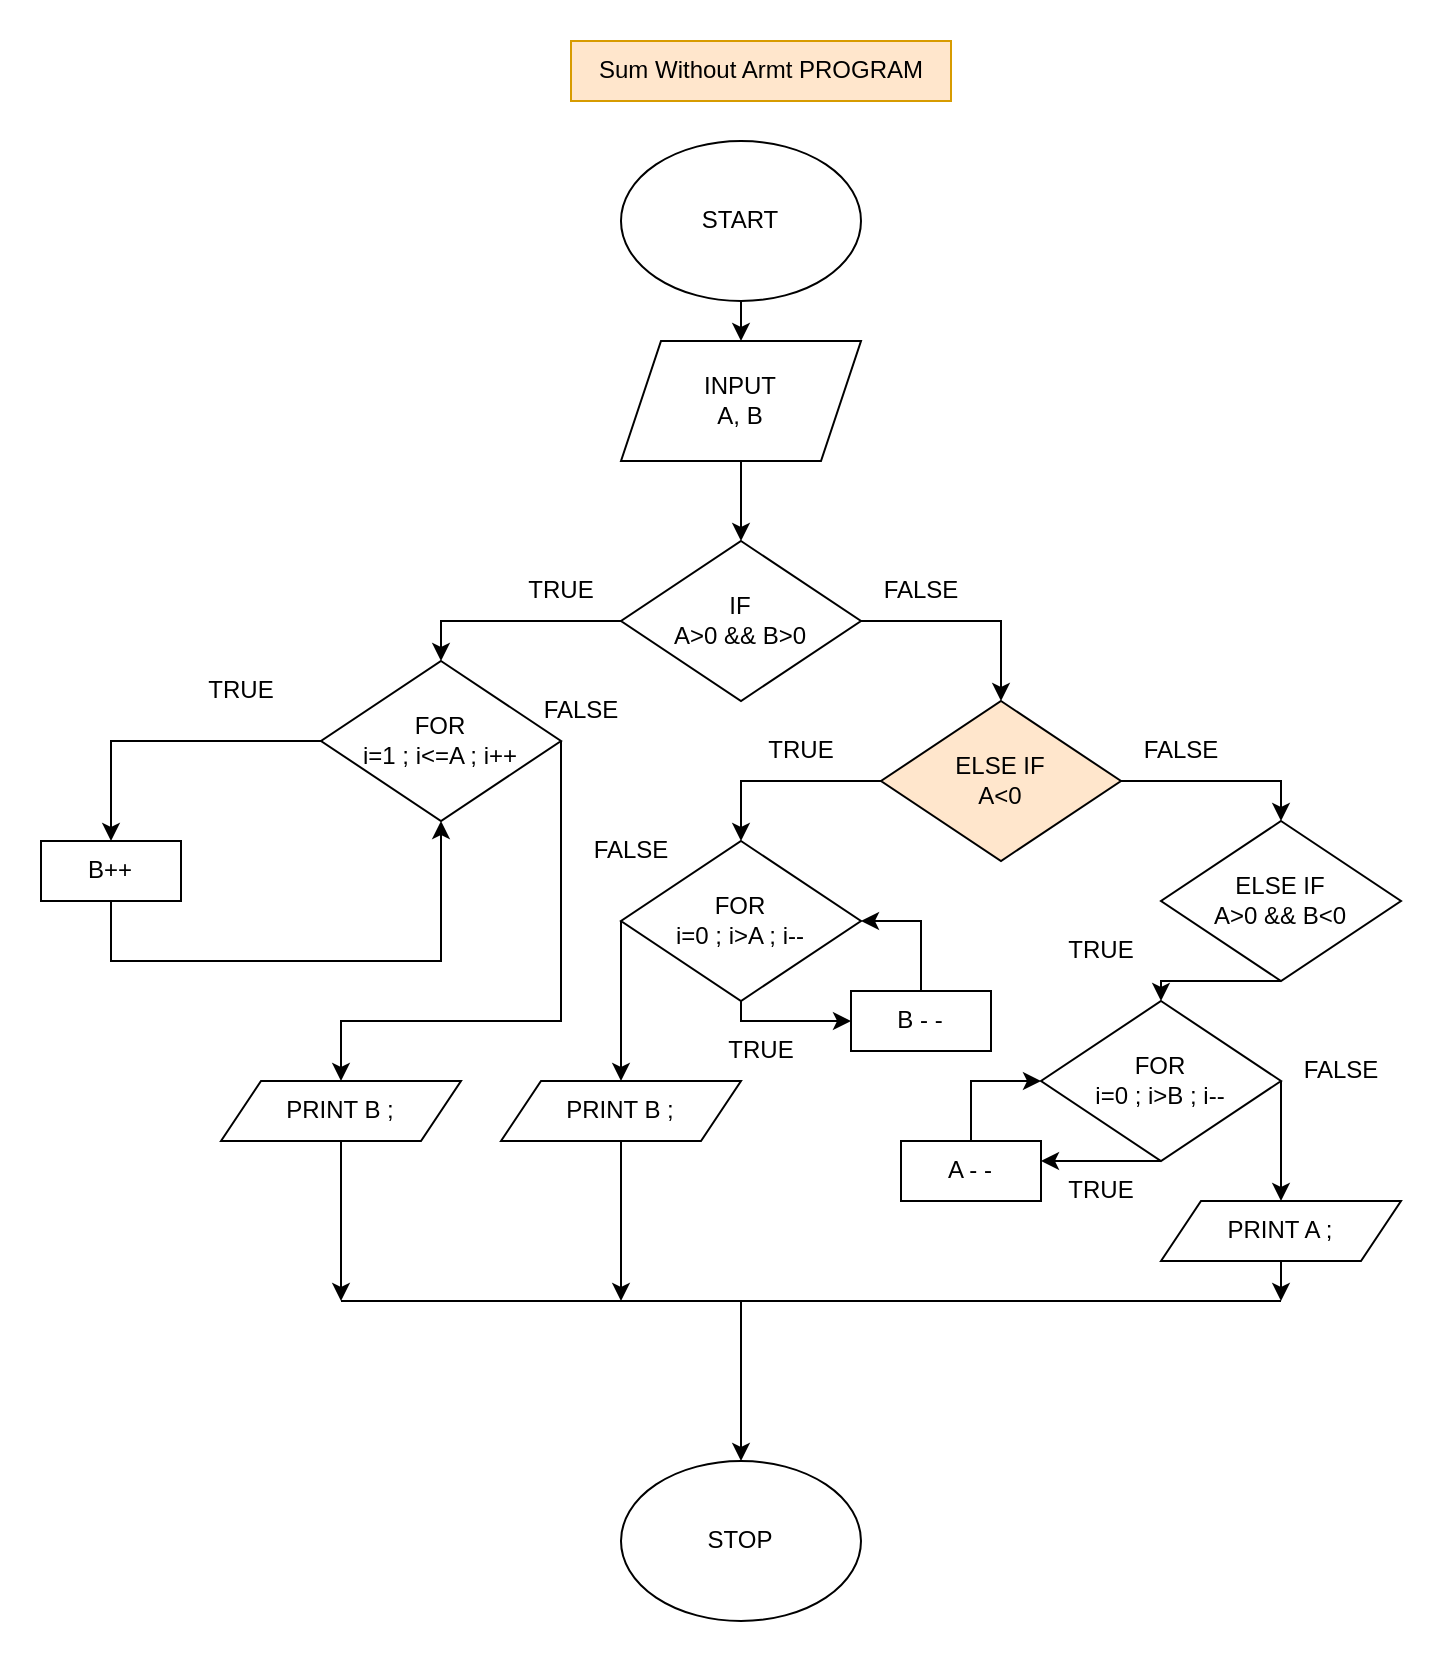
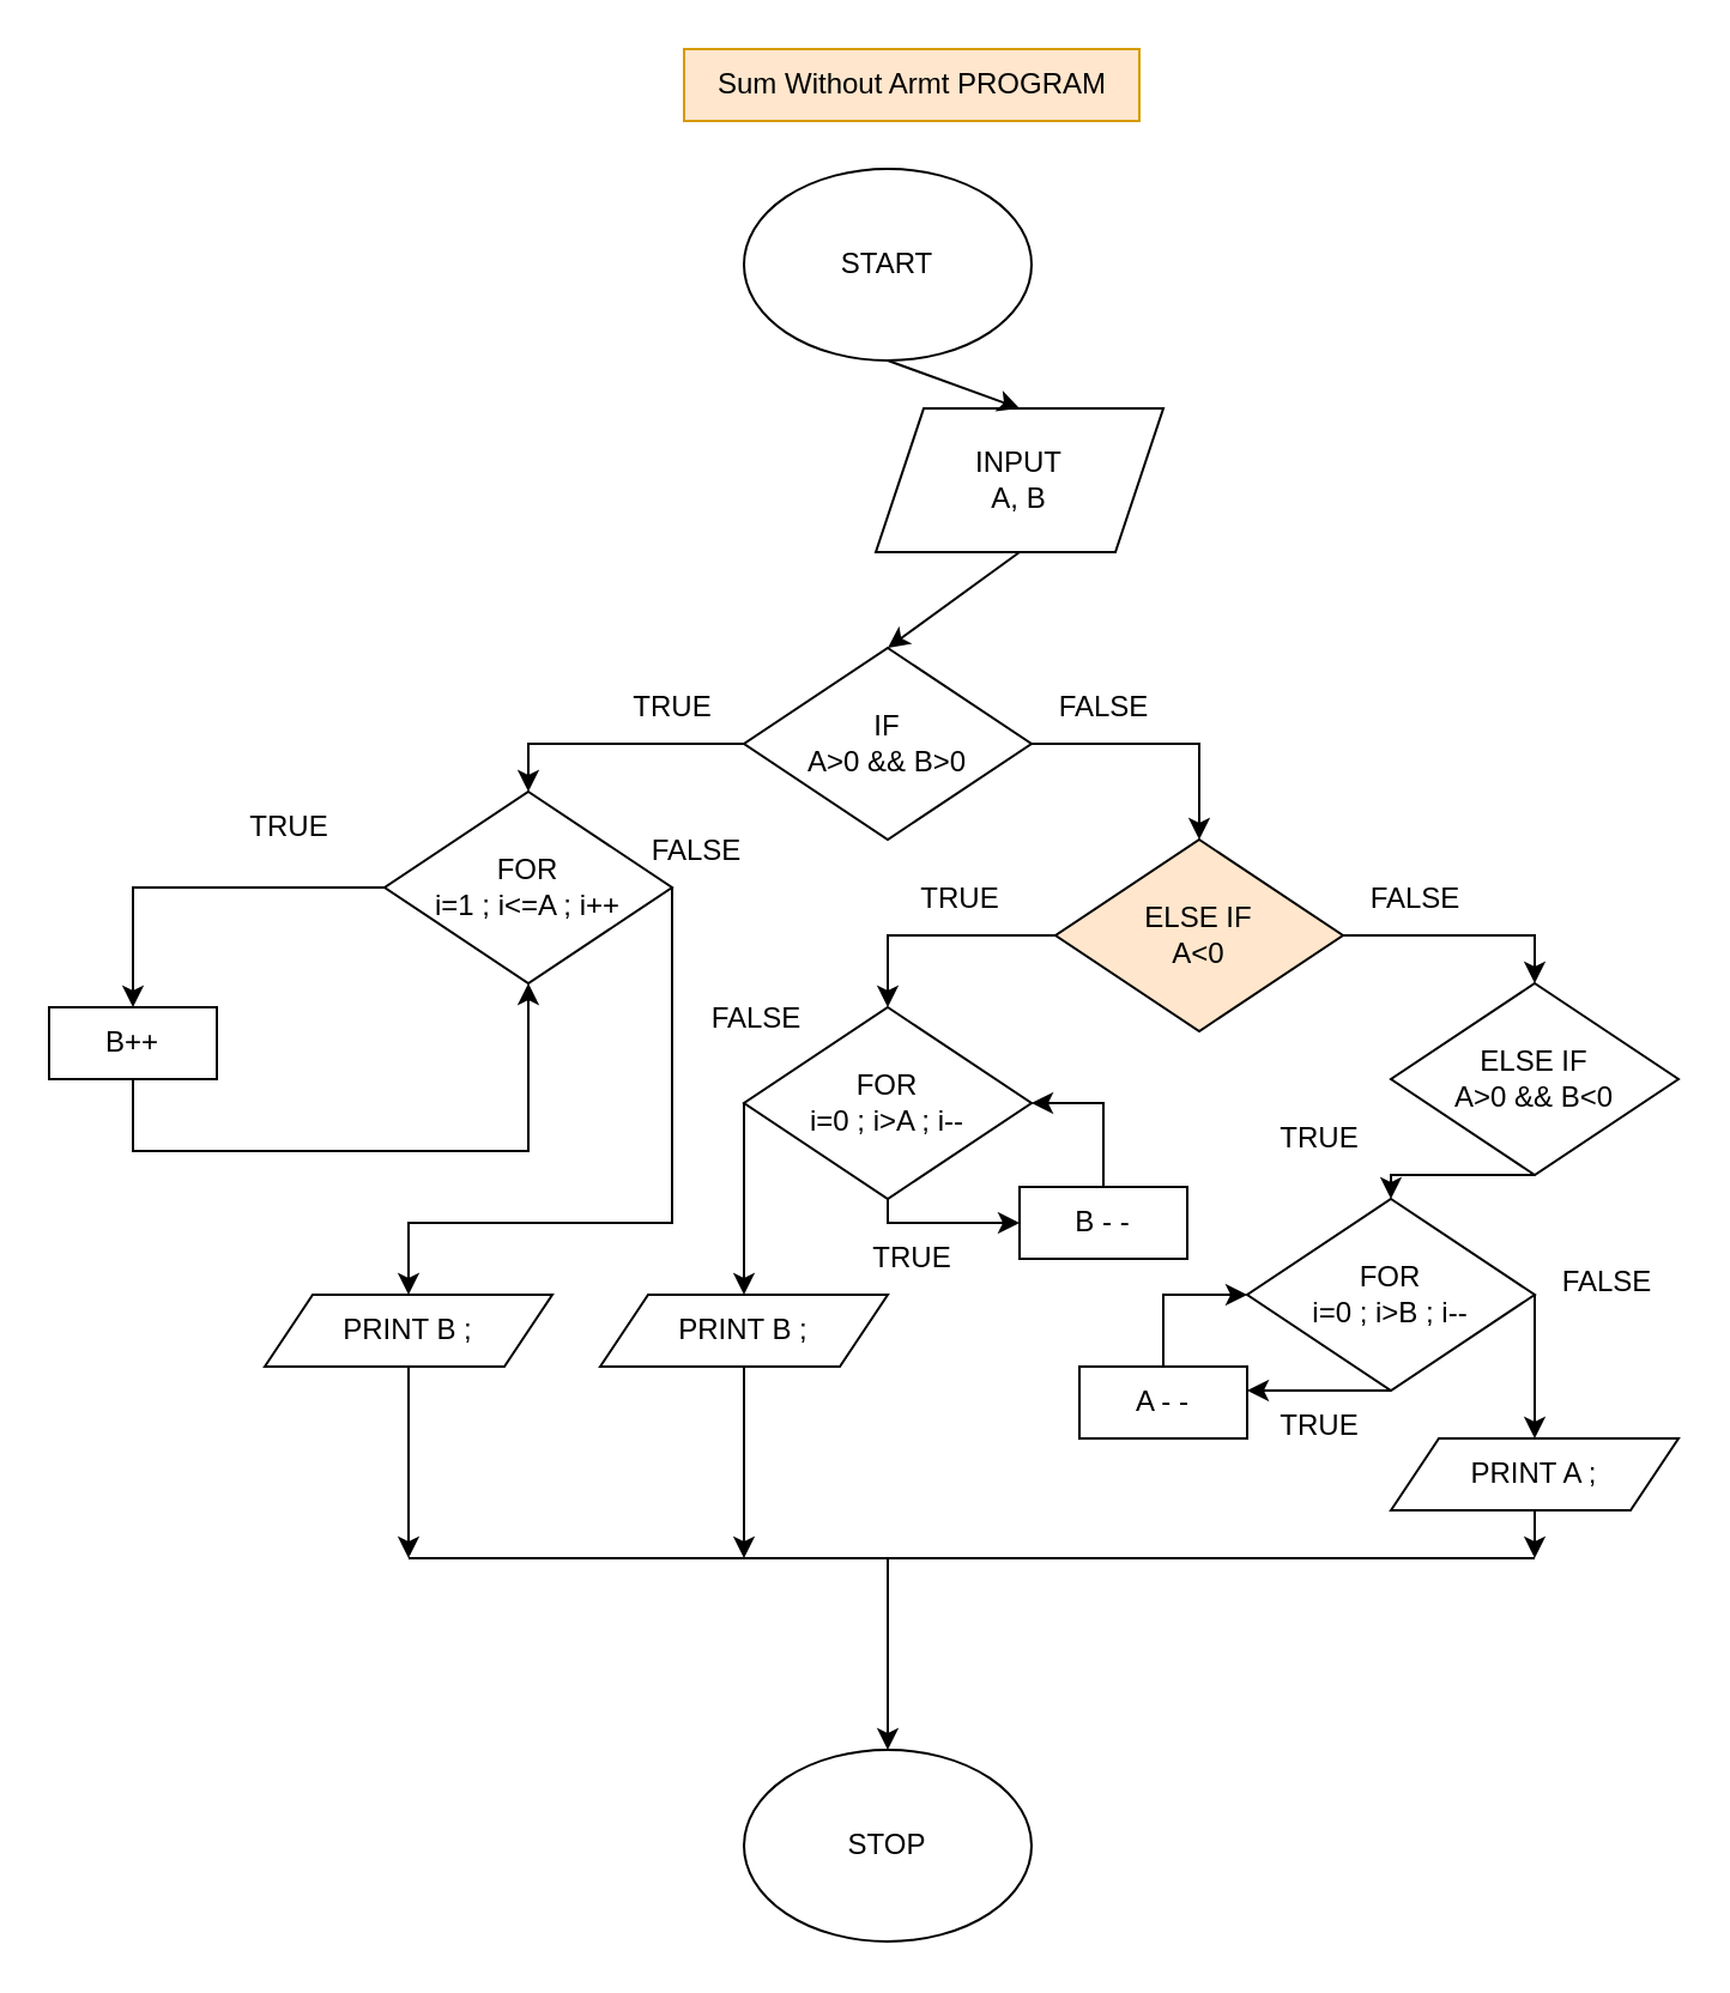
  <mxCell id="0" />
  <mxCell id="1" parent="0" />
  <mxCell id="2" value="START" style="ellipse;whiteSpace=wrap;html=1;" parent="1" vertex="1"><mxGeometry x="310" y="70" width="120" height="80" as="geometry" /></mxCell>
- <mxCell id="3" value="INPUT&lt;br&gt;A, B" style="shape=parallelogram;perimeter=parallelogramPerimeter;whiteSpace=wrap;html=1;fixedSize=1;" parent="1" vertex="1"><mxGeometry x="310" y="170" width="120" height="60" as="geometry" /></mxCell>
+ <mxCell id="3" value="INPUT&lt;br&gt;A, B" style="shape=parallelogram;perimeter=parallelogramPerimeter;whiteSpace=wrap;html=1;fixedSize=1;" parent="1" vertex="1"><mxGeometry x="365" y="170" width="120" height="60" as="geometry" /></mxCell>
  <mxCell id="4" value="IF&lt;br&gt;A&amp;gt;0 &amp;amp;&amp;amp; B&amp;gt;0" style="rhombus;whiteSpace=wrap;html=1;" parent="1" vertex="1"><mxGeometry x="310" y="270" width="120" height="80" as="geometry" /></mxCell>
  <mxCell id="5" value="" style="endArrow=classic;html=1;rounded=0;exitX=0.5;exitY=1;exitDx=0;exitDy=0;entryX=0.5;entryY=0;entryDx=0;entryDy=0;" parent="1" source="2" target="3" edge="1"><mxGeometry width="50" height="50" relative="1" as="geometry"><mxPoint x="340" y="310" as="sourcePoint" /><mxPoint x="390" y="260" as="targetPoint" /></mxGeometry></mxCell>
  <mxCell id="6" value="" style="endArrow=classic;html=1;rounded=0;exitX=1;exitY=0.5;exitDx=0;exitDy=0;" parent="1" source="4" edge="1"><mxGeometry width="50" height="50" relative="1" as="geometry"><mxPoint x="310" y="380" as="sourcePoint" /><mxPoint x="500" y="350" as="targetPoint" /><Array as="points"><mxPoint x="500" y="310" /></Array></mxGeometry></mxCell>
  <mxCell id="7" value="PRINT B ;" style="shape=parallelogram;perimeter=parallelogramPerimeter;whiteSpace=wrap;html=1;fixedSize=1;" parent="1" vertex="1"><mxGeometry x="110" y="540" width="120" height="30" as="geometry" /></mxCell>
  <mxCell id="8" value="STOP" style="ellipse;whiteSpace=wrap;html=1;" parent="1" vertex="1"><mxGeometry x="310" y="730" width="120" height="80" as="geometry" /></mxCell>
  <mxCell id="9" value="Sum Without Armt PROGRAM" style="text;html=1;align=center;verticalAlign=middle;resizable=0;points=[];autosize=1;strokeColor=#d79b00;fillColor=#ffe6cc;shadow=0;sketch=0;" parent="1" vertex="1"><mxGeometry x="285" y="20" width="190" height="30" as="geometry" /></mxCell>
  <mxCell id="10" value="FALSE" style="text;html=1;align=center;verticalAlign=middle;resizable=0;points=[];autosize=1;strokeColor=none;fillColor=none;" vertex="1" parent="1"><mxGeometry x="430" y="280" width="60" height="30" as="geometry" /></mxCell>
  <mxCell id="11" value="" style="endArrow=classic;html=1;rounded=0;exitX=1;exitY=0.5;exitDx=0;exitDy=0;entryX=0.5;entryY=0;entryDx=0;entryDy=0;" edge="1" parent="1" source="17" target="36"><mxGeometry width="50" height="50" relative="1" as="geometry"><mxPoint x="500" y="560" as="sourcePoint" /><mxPoint x="500" y="590" as="targetPoint" /><Array as="points"><mxPoint x="640" y="390" /></Array></mxGeometry></mxCell>
  <mxCell id="12" value="TRUE" style="text;html=1;align=center;verticalAlign=middle;resizable=0;points=[];autosize=1;strokeColor=none;fillColor=none;" vertex="1" parent="1"><mxGeometry x="370" y="360" width="60" height="30" as="geometry" /></mxCell>
  <mxCell id="13" value="" style="endArrow=classic;html=1;rounded=0;exitX=0.5;exitY=1;exitDx=0;exitDy=0;entryX=0.5;entryY=0;entryDx=0;entryDy=0;" edge="1" parent="1" source="3" target="4"><mxGeometry width="50" height="50" relative="1" as="geometry"><mxPoint x="365" y="320" as="sourcePoint" /><mxPoint x="390" y="360" as="targetPoint" /></mxGeometry></mxCell>
  <mxCell id="14" value="" style="endArrow=classic;html=1;rounded=0;exitX=0;exitY=0.5;exitDx=0;exitDy=0;entryX=0.5;entryY=0;entryDx=0;entryDy=0;" edge="1" parent="1" source="4" target="26"><mxGeometry width="50" height="50" relative="1" as="geometry"><mxPoint x="340" y="320" as="sourcePoint" /><mxPoint x="220" y="500" as="targetPoint" /><Array as="points"><mxPoint x="220" y="310" /></Array></mxGeometry></mxCell>
  <mxCell id="15" value="" style="endArrow=classic;html=1;rounded=0;entryX=0.5;entryY=0;entryDx=0;entryDy=0;exitX=0;exitY=0.5;exitDx=0;exitDy=0;" edge="1" parent="1" source="17" target="31"><mxGeometry width="50" height="50" relative="1" as="geometry"><mxPoint x="500" y="460" as="sourcePoint" /><mxPoint x="500" y="480" as="targetPoint" /><Array as="points"><mxPoint x="370" y="390" /></Array></mxGeometry></mxCell>
  <mxCell id="16" value="TRUE" style="text;html=1;align=center;verticalAlign=middle;resizable=0;points=[];autosize=1;strokeColor=none;fillColor=none;" vertex="1" parent="1"><mxGeometry x="250" y="280" width="60" height="30" as="geometry" /></mxCell>
  <mxCell id="17" value="ELSE IF&lt;br&gt;A&amp;lt;0" style="rhombus;whiteSpace=wrap;html=1;fillColor=#ffe6cc;" vertex="1" parent="1"><mxGeometry x="440" y="350" width="120" height="80" as="geometry" /></mxCell>
  <mxCell id="18" value="PRINT B ;" style="shape=parallelogram;perimeter=parallelogramPerimeter;whiteSpace=wrap;html=1;fixedSize=1;" vertex="1" parent="1"><mxGeometry x="250" y="540" width="120" height="30" as="geometry" /></mxCell>
  <mxCell id="19" value="PRINT A ;" style="shape=parallelogram;perimeter=parallelogramPerimeter;whiteSpace=wrap;html=1;fixedSize=1;" vertex="1" parent="1"><mxGeometry x="580" y="600" width="120" height="30" as="geometry" /></mxCell>
  <mxCell id="20" value="" style="endArrow=none;html=1;rounded=0;" edge="1" parent="1"><mxGeometry width="50" height="50" relative="1" as="geometry"><mxPoint x="170" y="650" as="sourcePoint" /><mxPoint x="640" y="650" as="targetPoint" /></mxGeometry></mxCell>
  <mxCell id="21" value="" style="endArrow=classic;html=1;rounded=0;exitX=0.5;exitY=1;exitDx=0;exitDy=0;" edge="1" parent="1" source="7"><mxGeometry width="50" height="50" relative="1" as="geometry"><mxPoint x="320" y="600" as="sourcePoint" /><mxPoint x="170" y="650" as="targetPoint" /></mxGeometry></mxCell>
  <mxCell id="22" value="" style="endArrow=classic;html=1;rounded=0;exitX=0.5;exitY=1;exitDx=0;exitDy=0;" edge="1" parent="1" source="18"><mxGeometry width="50" height="50" relative="1" as="geometry"><mxPoint x="310" y="610" as="sourcePoint" /><mxPoint x="310" y="650" as="targetPoint" /></mxGeometry></mxCell>
  <mxCell id="23" value="" style="endArrow=classic;html=1;rounded=0;exitX=0.5;exitY=1;exitDx=0;exitDy=0;" edge="1" parent="1" source="19"><mxGeometry width="50" height="50" relative="1" as="geometry"><mxPoint x="320" y="600" as="sourcePoint" /><mxPoint x="640" y="650" as="targetPoint" /></mxGeometry></mxCell>
  <mxCell id="24" value="" style="endArrow=classic;html=1;rounded=0;entryX=0.5;entryY=0;entryDx=0;entryDy=0;" edge="1" parent="1" target="8"><mxGeometry width="50" height="50" relative="1" as="geometry"><mxPoint x="370" y="650" as="sourcePoint" /><mxPoint x="370" y="550" as="targetPoint" /></mxGeometry></mxCell>
  <mxCell id="25" value="FALSE" style="text;html=1;align=center;verticalAlign=middle;resizable=0;points=[];autosize=1;strokeColor=none;fillColor=none;" vertex="1" parent="1"><mxGeometry x="560" y="360" width="60" height="30" as="geometry" /></mxCell>
  <mxCell id="26" value="FOR&lt;br&gt;i=1 ; i&amp;lt;=A ; i++" style="rhombus;whiteSpace=wrap;html=1;" vertex="1" parent="1"><mxGeometry x="160" y="330" width="120" height="80" as="geometry" /></mxCell>
  <mxCell id="27" value="B++" style="rounded=0;whiteSpace=wrap;html=1;" vertex="1" parent="1"><mxGeometry x="20" y="420" width="70" height="30" as="geometry" /></mxCell>
  <mxCell id="28" value="" style="endArrow=classic;html=1;rounded=0;exitX=0;exitY=0.5;exitDx=0;exitDy=0;entryX=0.5;entryY=0;entryDx=0;entryDy=0;" edge="1" parent="1" source="26" target="27"><mxGeometry width="50" height="50" relative="1" as="geometry"><mxPoint x="320" y="500" as="sourcePoint" /><mxPoint x="370" y="450" as="targetPoint" /><Array as="points"><mxPoint x="55" y="370" /></Array></mxGeometry></mxCell>
  <mxCell id="29" value="" style="endArrow=classic;html=1;rounded=0;exitX=0.5;exitY=1;exitDx=0;exitDy=0;entryX=0.5;entryY=1;entryDx=0;entryDy=0;" edge="1" parent="1" source="27" target="26"><mxGeometry width="50" height="50" relative="1" as="geometry"><mxPoint x="320" y="500" as="sourcePoint" /><mxPoint x="370" y="450" as="targetPoint" /><Array as="points"><mxPoint x="55" y="480" /><mxPoint x="220" y="480" /></Array></mxGeometry></mxCell>
  <mxCell id="30" value="" style="endArrow=classic;html=1;rounded=0;exitX=1;exitY=0.5;exitDx=0;exitDy=0;entryX=0.5;entryY=0;entryDx=0;entryDy=0;" edge="1" parent="1" source="26" target="7"><mxGeometry width="50" height="50" relative="1" as="geometry"><mxPoint x="320" y="500" as="sourcePoint" /><mxPoint x="370" y="450" as="targetPoint" /><Array as="points"><mxPoint x="280" y="510" /><mxPoint x="170" y="510" /></Array></mxGeometry></mxCell>
  <mxCell id="31" value="FOR&lt;br&gt;i=0 ; i&amp;gt;A ; i--" style="rhombus;whiteSpace=wrap;html=1;" vertex="1" parent="1"><mxGeometry x="310" y="420" width="120" height="80" as="geometry" /></mxCell>
  <mxCell id="32" value="" style="endArrow=classic;html=1;rounded=0;exitX=0;exitY=0.5;exitDx=0;exitDy=0;entryX=0.5;entryY=0;entryDx=0;entryDy=0;" edge="1" parent="1" source="31" target="18"><mxGeometry width="50" height="50" relative="1" as="geometry"><mxPoint x="320" y="500" as="sourcePoint" /><mxPoint x="370" y="450" as="targetPoint" /></mxGeometry></mxCell>
  <mxCell id="33" value="B - -" style="rounded=0;whiteSpace=wrap;html=1;" vertex="1" parent="1"><mxGeometry x="425" y="495" width="70" height="30" as="geometry" /></mxCell>
  <mxCell id="34" value="" style="endArrow=classic;html=1;rounded=0;exitX=0.5;exitY=1;exitDx=0;exitDy=0;entryX=0;entryY=0.5;entryDx=0;entryDy=0;" edge="1" parent="1" source="31" target="33"><mxGeometry width="50" height="50" relative="1" as="geometry"><mxPoint x="320" y="500" as="sourcePoint" /><mxPoint x="370" y="450" as="targetPoint" /><Array as="points"><mxPoint x="370" y="510" /></Array></mxGeometry></mxCell>
  <mxCell id="35" value="" style="endArrow=classic;html=1;rounded=0;exitX=0.5;exitY=0;exitDx=0;exitDy=0;entryX=1;entryY=0.5;entryDx=0;entryDy=0;" edge="1" parent="1" source="33" target="31"><mxGeometry width="50" height="50" relative="1" as="geometry"><mxPoint x="320" y="500" as="sourcePoint" /><mxPoint x="370" y="450" as="targetPoint" /><Array as="points"><mxPoint x="460" y="460" /></Array></mxGeometry></mxCell>
  <mxCell id="36" value="ELSE IF&lt;br&gt;A&amp;gt;0 &amp;amp;&amp;amp; B&amp;lt;0" style="rhombus;whiteSpace=wrap;html=1;" vertex="1" parent="1"><mxGeometry x="580" y="410" width="120" height="80" as="geometry" /></mxCell>
  <mxCell id="37" value="A - -" style="rounded=0;whiteSpace=wrap;html=1;" vertex="1" parent="1"><mxGeometry x="450" y="570" width="70" height="30" as="geometry" /></mxCell>
  <mxCell id="38" value="" style="endArrow=classic;html=1;rounded=0;exitX=0.5;exitY=0;exitDx=0;exitDy=0;entryX=0;entryY=0.5;entryDx=0;entryDy=0;" edge="1" parent="1" source="37" target="41"><mxGeometry width="50" height="50" relative="1" as="geometry"><mxPoint x="320" y="500" as="sourcePoint" /><mxPoint x="370" y="450" as="targetPoint" /><Array as="points"><mxPoint x="485" y="540" /></Array></mxGeometry></mxCell>
  <mxCell id="39" value="" style="endArrow=classic;html=1;rounded=0;exitX=0.5;exitY=1;exitDx=0;exitDy=0;" edge="1" parent="1" source="41"><mxGeometry width="50" height="50" relative="1" as="geometry"><mxPoint x="320" y="500" as="sourcePoint" /><mxPoint x="520" y="580" as="targetPoint" /></mxGeometry></mxCell>
  <mxCell id="40" value="" style="endArrow=classic;html=1;rounded=0;exitX=1;exitY=0.5;exitDx=0;exitDy=0;" edge="1" parent="1" source="41" target="19"><mxGeometry width="50" height="50" relative="1" as="geometry"><mxPoint x="320" y="500" as="sourcePoint" /><mxPoint x="370" y="450" as="targetPoint" /></mxGeometry></mxCell>
  <mxCell id="41" value="FOR&lt;br&gt;i=0 ; i&amp;gt;B ; i--" style="rhombus;whiteSpace=wrap;html=1;" vertex="1" parent="1"><mxGeometry x="520" y="500" width="120" height="80" as="geometry" /></mxCell>
  <mxCell id="42" value="" style="endArrow=classic;html=1;rounded=0;exitX=0.5;exitY=1;exitDx=0;exitDy=0;entryX=0.5;entryY=0;entryDx=0;entryDy=0;" edge="1" parent="1" source="36" target="41"><mxGeometry width="50" height="50" relative="1" as="geometry"><mxPoint x="320" y="500" as="sourcePoint" /><mxPoint x="370" y="450" as="targetPoint" /><Array as="points"><mxPoint x="580" y="490" /></Array></mxGeometry></mxCell>
  <mxCell id="43" value="TRUE" style="text;html=1;align=center;verticalAlign=middle;resizable=0;points=[];autosize=1;strokeColor=none;fillColor=none;" vertex="1" parent="1"><mxGeometry x="90" y="330" width="60" height="30" as="geometry" /></mxCell>
  <mxCell id="44" value="TRUE" style="text;html=1;align=center;verticalAlign=middle;resizable=0;points=[];autosize=1;strokeColor=none;fillColor=none;" vertex="1" parent="1"><mxGeometry x="520" y="460" width="60" height="30" as="geometry" /></mxCell>
  <mxCell id="45" value="TRUE" style="text;html=1;align=center;verticalAlign=middle;resizable=0;points=[];autosize=1;strokeColor=none;fillColor=none;" vertex="1" parent="1"><mxGeometry x="350" y="510" width="60" height="30" as="geometry" /></mxCell>
  <mxCell id="46" value="TRUE" style="text;html=1;align=center;verticalAlign=middle;resizable=0;points=[];autosize=1;strokeColor=none;fillColor=none;" vertex="1" parent="1"><mxGeometry x="520" y="580" width="60" height="30" as="geometry" /></mxCell>
  <mxCell id="47" value="FALSE" style="text;html=1;align=center;verticalAlign=middle;resizable=0;points=[];autosize=1;strokeColor=none;fillColor=none;" vertex="1" parent="1"><mxGeometry x="260" y="340" width="60" height="30" as="geometry" /></mxCell>
  <mxCell id="48" value="FALSE" style="text;html=1;align=center;verticalAlign=middle;resizable=0;points=[];autosize=1;strokeColor=none;fillColor=none;" vertex="1" parent="1"><mxGeometry x="285" y="410" width="60" height="30" as="geometry" /></mxCell>
  <mxCell id="49" value="FALSE" style="text;html=1;align=center;verticalAlign=middle;resizable=0;points=[];autosize=1;strokeColor=none;fillColor=none;" vertex="1" parent="1"><mxGeometry x="640" y="520" width="60" height="30" as="geometry" /></mxCell>
